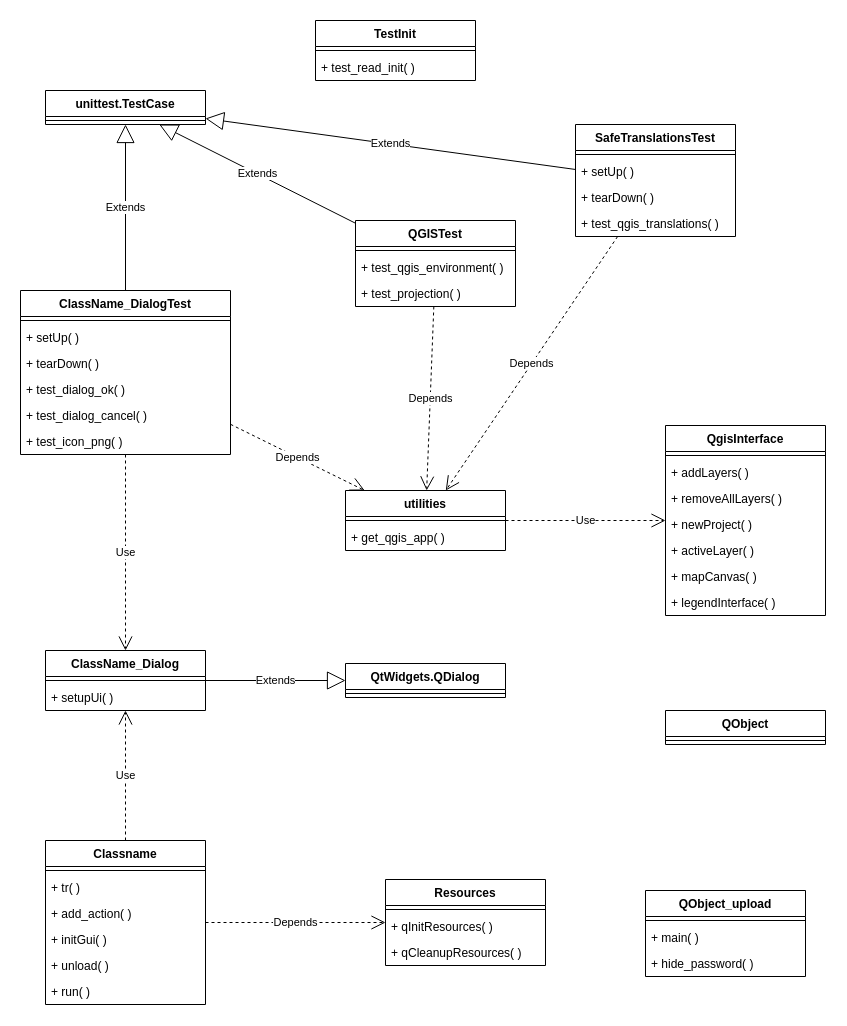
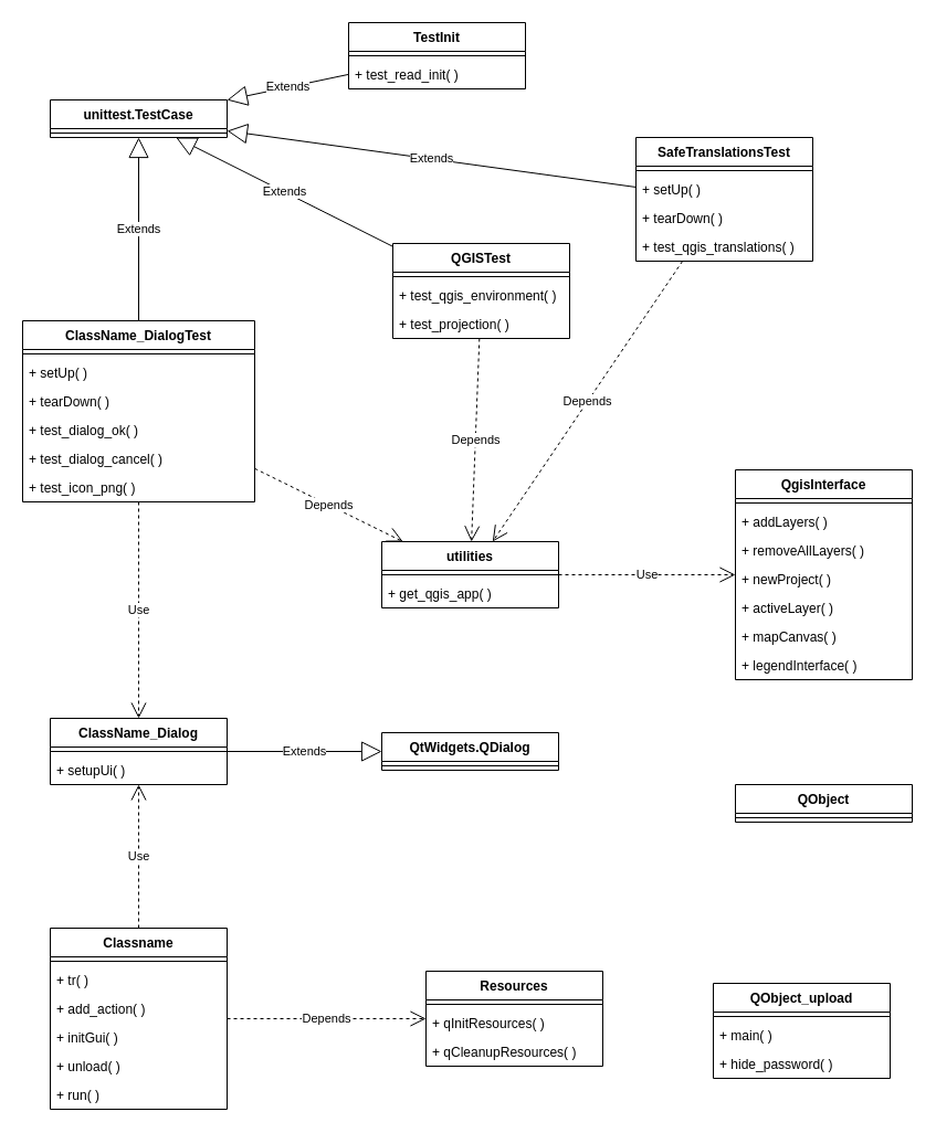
  <mxCell id="0" />
  <mxCell id="1" parent="0" />
  <mxCell id="2" value="TestInit" style="swimlane;fontStyle=1;align=center;verticalAlign=top;childLayout=stackLayout;horizontal=1;startSize=26;horizontalStack=0;resizeParent=1;resizeParentMax=0;resizeLast=0;collapsible=1;marginBottom=0;" parent="1" vertex="1"><mxGeometry x="315" y="20" width="160" height="60" as="geometry" /></mxCell>
  <mxCell id="3" value="" style="line;strokeWidth=1;fillColor=none;align=left;verticalAlign=middle;spacingTop=-1;spacingLeft=3;spacingRight=3;rotatable=0;labelPosition=right;points=[];portConstraint=eastwest;strokeColor=inherit;" parent="2" vertex="1"><mxGeometry y="26" width="160" height="8" as="geometry" /></mxCell>
  <mxCell id="4" value="+ test_read_init( )" style="text;strokeColor=none;fillColor=none;align=left;verticalAlign=top;spacingLeft=4;spacingRight=4;overflow=hidden;rotatable=0;points=[[0,0.5],[1,0.5]];portConstraint=eastwest;" parent="2" vertex="1"><mxGeometry y="34" width="160" height="26" as="geometry" /></mxCell>
  <mxCell id="5" value="unittest.TestCase" style="swimlane;fontStyle=1;align=center;verticalAlign=top;childLayout=stackLayout;horizontal=1;startSize=26;horizontalStack=0;resizeParent=1;resizeParentMax=0;resizeLast=0;collapsible=1;marginBottom=0;" vertex="1" parent="1"><mxGeometry x="45" y="90" width="160" height="34" as="geometry" /></mxCell>
  <mxCell id="6" value="" style="line;strokeWidth=1;fillColor=none;align=left;verticalAlign=middle;spacingTop=-1;spacingLeft=3;spacingRight=3;rotatable=0;labelPosition=right;points=[];portConstraint=eastwest;strokeColor=inherit;" vertex="1" parent="5"><mxGeometry y="26" width="160" height="8" as="geometry" /></mxCell>
  <mxCell id="7" value="ClassName_DialogTest" style="swimlane;fontStyle=1;align=center;verticalAlign=top;childLayout=stackLayout;horizontal=1;startSize=26;horizontalStack=0;resizeParent=1;resizeParentMax=0;resizeLast=0;collapsible=1;marginBottom=0;" vertex="1" parent="1"><mxGeometry x="20" y="290" width="210" height="164" as="geometry" /></mxCell>
  <mxCell id="8" value="" style="line;strokeWidth=1;fillColor=none;align=left;verticalAlign=middle;spacingTop=-1;spacingLeft=3;spacingRight=3;rotatable=0;labelPosition=right;points=[];portConstraint=eastwest;strokeColor=inherit;" vertex="1" parent="7"><mxGeometry y="26" width="210" height="8" as="geometry" /></mxCell>
  <mxCell id="9" value="+ setUp( )" style="text;strokeColor=none;fillColor=none;align=left;verticalAlign=top;spacingLeft=4;spacingRight=4;overflow=hidden;rotatable=0;points=[[0,0.5],[1,0.5]];portConstraint=eastwest;" vertex="1" parent="7"><mxGeometry y="34" width="210" height="26" as="geometry" /></mxCell>
  <mxCell id="10" value="+ tearDown( )" style="text;strokeColor=none;fillColor=none;align=left;verticalAlign=top;spacingLeft=4;spacingRight=4;overflow=hidden;rotatable=0;points=[[0,0.5],[1,0.5]];portConstraint=eastwest;" vertex="1" parent="7"><mxGeometry y="60" width="210" height="26" as="geometry" /></mxCell>
  <mxCell id="11" value="+ test_dialog_ok( )" style="text;strokeColor=none;fillColor=none;align=left;verticalAlign=top;spacingLeft=4;spacingRight=4;overflow=hidden;rotatable=0;points=[[0,0.5],[1,0.5]];portConstraint=eastwest;" vertex="1" parent="7"><mxGeometry y="86" width="210" height="26" as="geometry" /></mxCell>
  <mxCell id="12" value="+ test_dialog_cancel( )" style="text;strokeColor=none;fillColor=none;align=left;verticalAlign=top;spacingLeft=4;spacingRight=4;overflow=hidden;rotatable=0;points=[[0,0.5],[1,0.5]];portConstraint=eastwest;" vertex="1" parent="7"><mxGeometry y="112" width="210" height="26" as="geometry" /></mxCell>
  <mxCell id="13" value="+ test_icon_png( )" style="text;strokeColor=none;fillColor=none;align=left;verticalAlign=top;spacingLeft=4;spacingRight=4;overflow=hidden;rotatable=0;points=[[0,0.5],[1,0.5]];portConstraint=eastwest;" vertex="1" parent="7"><mxGeometry y="138" width="210" height="26" as="geometry" /></mxCell>
  <mxCell id="14" value="QGISTest" style="swimlane;fontStyle=1;align=center;verticalAlign=top;childLayout=stackLayout;horizontal=1;startSize=26;horizontalStack=0;resizeParent=1;resizeParentMax=0;resizeLast=0;collapsible=1;marginBottom=0;" vertex="1" parent="1"><mxGeometry x="355" y="220" width="160" height="86" as="geometry" /></mxCell>
  <mxCell id="15" value="" style="line;strokeWidth=1;fillColor=none;align=left;verticalAlign=middle;spacingTop=-1;spacingLeft=3;spacingRight=3;rotatable=0;labelPosition=right;points=[];portConstraint=eastwest;strokeColor=inherit;" vertex="1" parent="14"><mxGeometry y="26" width="160" height="8" as="geometry" /></mxCell>
  <mxCell id="16" value="+ test_qgis_environment( )" style="text;strokeColor=none;fillColor=none;align=left;verticalAlign=top;spacingLeft=4;spacingRight=4;overflow=hidden;rotatable=0;points=[[0,0.5],[1,0.5]];portConstraint=eastwest;" vertex="1" parent="14"><mxGeometry y="34" width="160" height="26" as="geometry" /></mxCell>
  <mxCell id="17" value="+ test_projection( )" style="text;strokeColor=none;fillColor=none;align=left;verticalAlign=top;spacingLeft=4;spacingRight=4;overflow=hidden;rotatable=0;points=[[0,0.5],[1,0.5]];portConstraint=eastwest;" vertex="1" parent="14"><mxGeometry y="60" width="160" height="26" as="geometry" /></mxCell>
+ <mxCell id="18" value="Extends" style="endArrow=block;endSize=16;endFill=0;html=1;" edge="1" parent="1" source="2" target="5"><mxGeometry width="160" relative="1" as="geometry"><mxPoint x="355" y="360" as="sourcePoint" /><mxPoint x="515" y="360" as="targetPoint" /></mxGeometry></mxCell>
  <mxCell id="19" value="Extends" style="endArrow=block;endSize=16;endFill=0;html=1;" edge="1" parent="1" source="7" target="5"><mxGeometry width="160" relative="1" as="geometry"><mxPoint x="195" y="490" as="sourcePoint" /><mxPoint x="460" y="224" as="targetPoint" /></mxGeometry></mxCell>
  <mxCell id="20" value="Extends" style="endArrow=block;endSize=16;endFill=0;html=1;" edge="1" parent="1" source="14" target="5"><mxGeometry width="160" relative="1" as="geometry"><mxPoint x="205" y="500" as="sourcePoint" /><mxPoint x="545" y="330" as="targetPoint" /></mxGeometry></mxCell>
  <mxCell id="21" value="SafeTranslationsTest" style="swimlane;fontStyle=1;align=center;verticalAlign=top;childLayout=stackLayout;horizontal=1;startSize=26;horizontalStack=0;resizeParent=1;resizeParentMax=0;resizeLast=0;collapsible=1;marginBottom=0;" vertex="1" parent="1"><mxGeometry x="575" y="124" width="160" height="112" as="geometry" /></mxCell>
  <mxCell id="22" value="" style="line;strokeWidth=1;fillColor=none;align=left;verticalAlign=middle;spacingTop=-1;spacingLeft=3;spacingRight=3;rotatable=0;labelPosition=right;points=[];portConstraint=eastwest;strokeColor=inherit;" vertex="1" parent="21"><mxGeometry y="26" width="160" height="8" as="geometry" /></mxCell>
  <mxCell id="23" value="+ setUp( )" style="text;strokeColor=none;fillColor=none;align=left;verticalAlign=top;spacingLeft=4;spacingRight=4;overflow=hidden;rotatable=0;points=[[0,0.5],[1,0.5]];portConstraint=eastwest;" vertex="1" parent="21"><mxGeometry y="34" width="160" height="26" as="geometry" /></mxCell>
  <mxCell id="24" value="+ tearDown( )" style="text;strokeColor=none;fillColor=none;align=left;verticalAlign=top;spacingLeft=4;spacingRight=4;overflow=hidden;rotatable=0;points=[[0,0.5],[1,0.5]];portConstraint=eastwest;" vertex="1" parent="21"><mxGeometry y="60" width="160" height="26" as="geometry" /></mxCell>
  <mxCell id="25" value="+ test_qgis_translations( )" style="text;strokeColor=none;fillColor=none;align=left;verticalAlign=top;spacingLeft=4;spacingRight=4;overflow=hidden;rotatable=0;points=[[0,0.5],[1,0.5]];portConstraint=eastwest;" vertex="1" parent="21"><mxGeometry y="86" width="160" height="26" as="geometry" /></mxCell>
  <mxCell id="26" value="Extends" style="endArrow=block;endSize=16;endFill=0;html=1;" edge="1" parent="1" source="21" target="5"><mxGeometry width="160" relative="1" as="geometry"><mxPoint x="185" y="480" as="sourcePoint" /><mxPoint x="434.081" y="214" as="targetPoint" /></mxGeometry></mxCell>
  <mxCell id="27" value="utilities" style="swimlane;fontStyle=1;align=center;verticalAlign=top;childLayout=stackLayout;horizontal=1;startSize=26;horizontalStack=0;resizeParent=1;resizeParentMax=0;resizeLast=0;collapsible=1;marginBottom=0;" vertex="1" parent="1"><mxGeometry x="345" y="490" width="160" height="60" as="geometry" /></mxCell>
  <mxCell id="28" value="" style="line;strokeWidth=1;fillColor=none;align=left;verticalAlign=middle;spacingTop=-1;spacingLeft=3;spacingRight=3;rotatable=0;labelPosition=right;points=[];portConstraint=eastwest;strokeColor=inherit;" vertex="1" parent="27"><mxGeometry y="26" width="160" height="8" as="geometry" /></mxCell>
  <mxCell id="29" value="+ get_qgis_app( )" style="text;strokeColor=none;fillColor=none;align=left;verticalAlign=top;spacingLeft=4;spacingRight=4;overflow=hidden;rotatable=0;points=[[0,0.5],[1,0.5]];portConstraint=eastwest;" vertex="1" parent="27"><mxGeometry y="34" width="160" height="26" as="geometry" /></mxCell>
  <mxCell id="30" value="QgisInterface" style="swimlane;fontStyle=1;align=center;verticalAlign=top;childLayout=stackLayout;horizontal=1;startSize=26;horizontalStack=0;resizeParent=1;resizeParentMax=0;resizeLast=0;collapsible=1;marginBottom=0;" vertex="1" parent="1"><mxGeometry x="665" y="425" width="160" height="190" as="geometry" /></mxCell>
  <mxCell id="31" value="" style="line;strokeWidth=1;fillColor=none;align=left;verticalAlign=middle;spacingTop=-1;spacingLeft=3;spacingRight=3;rotatable=0;labelPosition=right;points=[];portConstraint=eastwest;strokeColor=inherit;" vertex="1" parent="30"><mxGeometry y="26" width="160" height="8" as="geometry" /></mxCell>
  <mxCell id="32" value="+ addLayers( )" style="text;strokeColor=none;fillColor=none;align=left;verticalAlign=top;spacingLeft=4;spacingRight=4;overflow=hidden;rotatable=0;points=[[0,0.5],[1,0.5]];portConstraint=eastwest;" vertex="1" parent="30"><mxGeometry y="34" width="160" height="26" as="geometry" /></mxCell>
  <mxCell id="33" value="+ removeAllLayers( )" style="text;strokeColor=none;fillColor=none;align=left;verticalAlign=top;spacingLeft=4;spacingRight=4;overflow=hidden;rotatable=0;points=[[0,0.5],[1,0.5]];portConstraint=eastwest;" vertex="1" parent="30"><mxGeometry y="60" width="160" height="26" as="geometry" /></mxCell>
  <mxCell id="34" value="+ newProject( )" style="text;strokeColor=none;fillColor=none;align=left;verticalAlign=top;spacingLeft=4;spacingRight=4;overflow=hidden;rotatable=0;points=[[0,0.5],[1,0.5]];portConstraint=eastwest;" vertex="1" parent="30"><mxGeometry y="86" width="160" height="26" as="geometry" /></mxCell>
  <mxCell id="35" value="+ activeLayer( )" style="text;strokeColor=none;fillColor=none;align=left;verticalAlign=top;spacingLeft=4;spacingRight=4;overflow=hidden;rotatable=0;points=[[0,0.5],[1,0.5]];portConstraint=eastwest;" vertex="1" parent="30"><mxGeometry y="112" width="160" height="26" as="geometry" /></mxCell>
  <mxCell id="36" value="+ mapCanvas( )" style="text;strokeColor=none;fillColor=none;align=left;verticalAlign=top;spacingLeft=4;spacingRight=4;overflow=hidden;rotatable=0;points=[[0,0.5],[1,0.5]];portConstraint=eastwest;" vertex="1" parent="30"><mxGeometry y="138" width="160" height="26" as="geometry" /></mxCell>
  <mxCell id="37" value="+ legendInterface( )" style="text;strokeColor=none;fillColor=none;align=left;verticalAlign=top;spacingLeft=4;spacingRight=4;overflow=hidden;rotatable=0;points=[[0,0.5],[1,0.5]];portConstraint=eastwest;" vertex="1" parent="30"><mxGeometry y="164" width="160" height="26" as="geometry" /></mxCell>
  <mxCell id="38" value="QObject" style="swimlane;fontStyle=1;align=center;verticalAlign=top;childLayout=stackLayout;horizontal=1;startSize=26;horizontalStack=0;resizeParent=1;resizeParentMax=0;resizeLast=0;collapsible=1;marginBottom=0;" vertex="1" parent="1"><mxGeometry x="665" y="710" width="160" height="34" as="geometry" /></mxCell>
  <mxCell id="39" value="" style="line;strokeWidth=1;fillColor=none;align=left;verticalAlign=middle;spacingTop=-1;spacingLeft=3;spacingRight=3;rotatable=0;labelPosition=right;points=[];portConstraint=eastwest;strokeColor=inherit;" vertex="1" parent="38"><mxGeometry y="26" width="160" height="8" as="geometry" /></mxCell>
  <mxCell id="40" value="Use" style="endArrow=open;endSize=12;dashed=1;html=1;" edge="1" parent="1" source="27" target="30"><mxGeometry width="160" relative="1" as="geometry"><mxPoint x="1055" y="390" as="sourcePoint" /><mxPoint x="1215" y="390" as="targetPoint" /></mxGeometry></mxCell>
  <mxCell id="41" value="Depends" style="endArrow=open;endSize=12;dashed=1;html=1;" edge="1" parent="1" source="21" target="27"><mxGeometry width="160" relative="1" as="geometry"><mxPoint x="975" y="493" as="sourcePoint" /><mxPoint x="975" y="380" as="targetPoint" /></mxGeometry></mxCell>
  <mxCell id="42" value="Depends" style="endArrow=open;endSize=12;dashed=1;html=1;" edge="1" parent="1" source="7" target="27"><mxGeometry width="160" relative="1" as="geometry"><mxPoint x="775" y="442" as="sourcePoint" /><mxPoint x="775" y="530" as="targetPoint" /></mxGeometry></mxCell>
  <mxCell id="43" value="ClassName_Dialog" style="swimlane;fontStyle=1;align=center;verticalAlign=top;childLayout=stackLayout;horizontal=1;startSize=26;horizontalStack=0;resizeParent=1;resizeParentMax=0;resizeLast=0;collapsible=1;marginBottom=0;" vertex="1" parent="1"><mxGeometry x="45" y="650" width="160" height="60" as="geometry" /></mxCell>
  <mxCell id="44" value="" style="line;strokeWidth=1;fillColor=none;align=left;verticalAlign=middle;spacingTop=-1;spacingLeft=3;spacingRight=3;rotatable=0;labelPosition=right;points=[];portConstraint=eastwest;strokeColor=inherit;" vertex="1" parent="43"><mxGeometry y="26" width="160" height="8" as="geometry" /></mxCell>
  <mxCell id="45" value="+ setupUi( )" style="text;strokeColor=none;fillColor=none;align=left;verticalAlign=top;spacingLeft=4;spacingRight=4;overflow=hidden;rotatable=0;points=[[0,0.5],[1,0.5]];portConstraint=eastwest;" vertex="1" parent="43"><mxGeometry y="34" width="160" height="26" as="geometry" /></mxCell>
  <mxCell id="46" value="Use" style="endArrow=open;endSize=12;dashed=1;html=1;" edge="1" parent="1" source="7" target="43"><mxGeometry width="160" relative="1" as="geometry"><mxPoint x="370" y="629.882" as="sourcePoint" /><mxPoint x="695" y="573.804" as="targetPoint" /></mxGeometry></mxCell>
  <mxCell id="47" value="QtWidgets.QDialog" style="swimlane;fontStyle=1;align=center;verticalAlign=top;childLayout=stackLayout;horizontal=1;startSize=26;horizontalStack=0;resizeParent=1;resizeParentMax=0;resizeLast=0;collapsible=1;marginBottom=0;" vertex="1" parent="1"><mxGeometry x="345" y="663" width="160" height="34" as="geometry" /></mxCell>
  <mxCell id="48" value="" style="line;strokeWidth=1;fillColor=none;align=left;verticalAlign=middle;spacingTop=-1;spacingLeft=3;spacingRight=3;rotatable=0;labelPosition=right;points=[];portConstraint=eastwest;strokeColor=inherit;" vertex="1" parent="47"><mxGeometry y="26" width="160" height="8" as="geometry" /></mxCell>
  <mxCell id="49" value="Extends" style="endArrow=block;endSize=16;endFill=0;html=1;" edge="1" parent="1" source="43" target="47"><mxGeometry width="160" relative="1" as="geometry"><mxPoint x="424.996" y="1042" as="sourcePoint" /><mxPoint x="569.387" y="690" as="targetPoint" /></mxGeometry></mxCell>
  <mxCell id="50" value="Classname" style="swimlane;fontStyle=1;align=center;verticalAlign=top;childLayout=stackLayout;horizontal=1;startSize=26;horizontalStack=0;resizeParent=1;resizeParentMax=0;resizeLast=0;collapsible=1;marginBottom=0;" vertex="1" parent="1"><mxGeometry x="45" y="840" width="160" height="164" as="geometry" /></mxCell>
  <mxCell id="51" value="" style="line;strokeWidth=1;fillColor=none;align=left;verticalAlign=middle;spacingTop=-1;spacingLeft=3;spacingRight=3;rotatable=0;labelPosition=right;points=[];portConstraint=eastwest;strokeColor=inherit;" vertex="1" parent="50"><mxGeometry y="26" width="160" height="8" as="geometry" /></mxCell>
  <mxCell id="52" value="+ tr( )" style="text;strokeColor=none;fillColor=none;align=left;verticalAlign=top;spacingLeft=4;spacingRight=4;overflow=hidden;rotatable=0;points=[[0,0.5],[1,0.5]];portConstraint=eastwest;" vertex="1" parent="50"><mxGeometry y="34" width="160" height="26" as="geometry" /></mxCell>
  <mxCell id="53" value="+ add_action( )" style="text;strokeColor=none;fillColor=none;align=left;verticalAlign=top;spacingLeft=4;spacingRight=4;overflow=hidden;rotatable=0;points=[[0,0.5],[1,0.5]];portConstraint=eastwest;" vertex="1" parent="50"><mxGeometry y="60" width="160" height="26" as="geometry" /></mxCell>
  <mxCell id="54" value="+ initGui( )" style="text;strokeColor=none;fillColor=none;align=left;verticalAlign=top;spacingLeft=4;spacingRight=4;overflow=hidden;rotatable=0;points=[[0,0.5],[1,0.5]];portConstraint=eastwest;" vertex="1" parent="50"><mxGeometry y="86" width="160" height="26" as="geometry" /></mxCell>
  <mxCell id="55" value="+ unload( )" style="text;strokeColor=none;fillColor=none;align=left;verticalAlign=top;spacingLeft=4;spacingRight=4;overflow=hidden;rotatable=0;points=[[0,0.5],[1,0.5]];portConstraint=eastwest;" vertex="1" parent="50"><mxGeometry y="112" width="160" height="26" as="geometry" /></mxCell>
  <mxCell id="56" value="+ run( )" style="text;strokeColor=none;fillColor=none;align=left;verticalAlign=top;spacingLeft=4;spacingRight=4;overflow=hidden;rotatable=0;points=[[0,0.5],[1,0.5]];portConstraint=eastwest;" vertex="1" parent="50"><mxGeometry y="138" width="160" height="26" as="geometry" /></mxCell>
  <mxCell id="57" value="Use" style="endArrow=open;endSize=12;dashed=1;html=1;" edge="1" parent="1" source="50" target="43"><mxGeometry width="160" relative="1" as="geometry"><mxPoint x="545" y="990" as="sourcePoint" /><mxPoint x="705" y="990" as="targetPoint" /></mxGeometry></mxCell>
  <mxCell id="58" value="Depends" style="endArrow=open;endSize=12;dashed=1;html=1;" edge="1" parent="1" source="14" target="27"><mxGeometry width="160" relative="1" as="geometry"><mxPoint x="370" y="629.882" as="sourcePoint" /><mxPoint x="695" y="573.804" as="targetPoint" /></mxGeometry></mxCell>
  <mxCell id="59" value="Resources" style="swimlane;fontStyle=1;align=center;verticalAlign=top;childLayout=stackLayout;horizontal=1;startSize=26;horizontalStack=0;resizeParent=1;resizeParentMax=0;resizeLast=0;collapsible=1;marginBottom=0;" vertex="1" parent="1"><mxGeometry x="385" y="879" width="160" height="86" as="geometry" /></mxCell>
  <mxCell id="60" value="" style="line;strokeWidth=1;fillColor=none;align=left;verticalAlign=middle;spacingTop=-1;spacingLeft=3;spacingRight=3;rotatable=0;labelPosition=right;points=[];portConstraint=eastwest;strokeColor=inherit;" vertex="1" parent="59"><mxGeometry y="26" width="160" height="8" as="geometry" /></mxCell>
  <mxCell id="61" value="+ qInitResources( )" style="text;strokeColor=none;fillColor=none;align=left;verticalAlign=top;spacingLeft=4;spacingRight=4;overflow=hidden;rotatable=0;points=[[0,0.5],[1,0.5]];portConstraint=eastwest;" vertex="1" parent="59"><mxGeometry y="34" width="160" height="26" as="geometry" /></mxCell>
  <mxCell id="62" value="+ qCleanupResources( )" style="text;strokeColor=none;fillColor=none;align=left;verticalAlign=top;spacingLeft=4;spacingRight=4;overflow=hidden;rotatable=0;points=[[0,0.5],[1,0.5]];portConstraint=eastwest;" vertex="1" parent="59"><mxGeometry y="60" width="160" height="26" as="geometry" /></mxCell>
  <mxCell id="63" value="Depends" style="endArrow=open;endSize=12;dashed=1;html=1;" edge="1" parent="1" source="50" target="59"><mxGeometry width="160" relative="1" as="geometry"><mxPoint x="320" y="469" as="sourcePoint" /><mxPoint x="695" y="544" as="targetPoint" /></mxGeometry></mxCell>
  <mxCell id="64" value="QObject_upload" style="swimlane;fontStyle=1;align=center;verticalAlign=top;childLayout=stackLayout;horizontal=1;startSize=26;horizontalStack=0;resizeParent=1;resizeParentMax=0;resizeLast=0;collapsible=1;marginBottom=0;" vertex="1" parent="1"><mxGeometry x="645" y="890" width="160" height="86" as="geometry" /></mxCell>
  <mxCell id="65" value="" style="line;strokeWidth=1;fillColor=none;align=left;verticalAlign=middle;spacingTop=-1;spacingLeft=3;spacingRight=3;rotatable=0;labelPosition=right;points=[];portConstraint=eastwest;strokeColor=inherit;" vertex="1" parent="64"><mxGeometry y="26" width="160" height="8" as="geometry" /></mxCell>
  <mxCell id="66" value="+ main( )" style="text;strokeColor=none;fillColor=none;align=left;verticalAlign=top;spacingLeft=4;spacingRight=4;overflow=hidden;rotatable=0;points=[[0,0.5],[1,0.5]];portConstraint=eastwest;" vertex="1" parent="64"><mxGeometry y="34" width="160" height="26" as="geometry" /></mxCell>
  <mxCell id="67" value="+ hide_password( )" style="text;strokeColor=none;fillColor=none;align=left;verticalAlign=top;spacingLeft=4;spacingRight=4;overflow=hidden;rotatable=0;points=[[0,0.5],[1,0.5]];portConstraint=eastwest;" vertex="1" parent="64"><mxGeometry y="60" width="160" height="26" as="geometry" /></mxCell>
